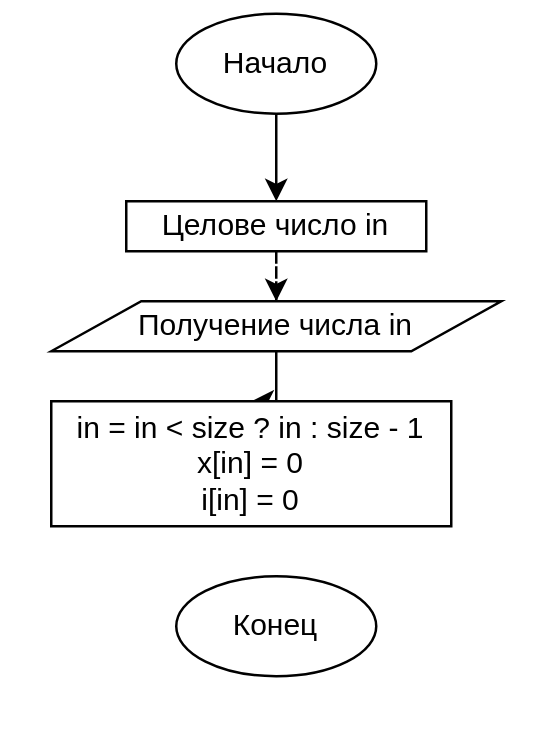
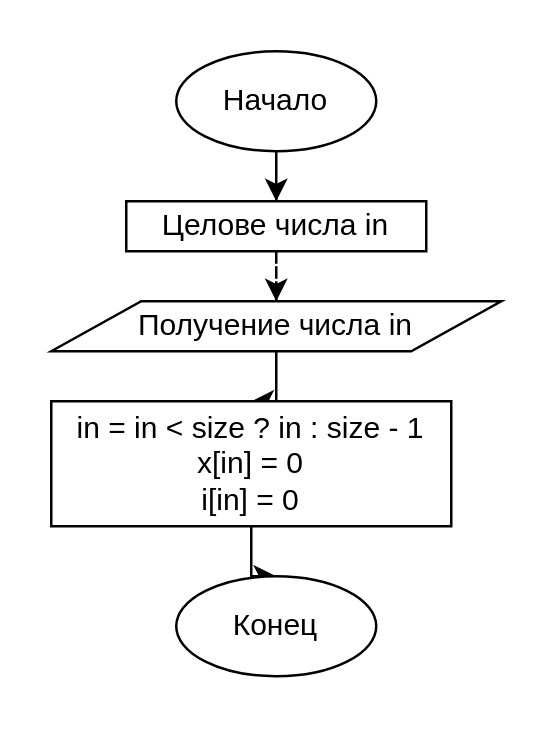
  <mxCell id="0" />
  <mxCell id="1" parent="0" />
  <mxCell id="2" style="edgeStyle=orthogonalEdgeStyle;rounded=0;orthogonalLoop=1;jettySize=auto;html=1;entryX=0.5;entryY=0;entryDx=0;entryDy=0;" edge="1" parent="1" source="3" target="5"><mxGeometry relative="1" as="geometry" /></mxCell>
- <mxCell id="3" value="Начало" style="ellipse;whiteSpace=wrap;html=1;" vertex="1" parent="1"><mxGeometry x="70" y="5" width="80" height="40" as="geometry" /></mxCell>
+ <mxCell id="3" value="Начало" style="ellipse;whiteSpace=wrap;html=1;" vertex="1" parent="1"><mxGeometry x="70" y="20" width="80" height="40" as="geometry" /></mxCell>
  <mxCell id="4" style="edgeStyle=orthogonalEdgeStyle;rounded=0;orthogonalLoop=1;jettySize=auto;html=1;entryX=0.5;entryY=0;entryDx=0;entryDy=0;dashed=1;" edge="1" parent="1" source="5" target="7"><mxGeometry relative="1" as="geometry" /></mxCell>
- <mxCell id="5" value="Целове число in" style="rounded=0;whiteSpace=wrap;html=1;" vertex="1" parent="1"><mxGeometry x="50" y="80" width="120" height="20" as="geometry" /></mxCell>
+ <mxCell id="5" value="Целове числа in" style="rounded=0;whiteSpace=wrap;html=1;" vertex="1" parent="1"><mxGeometry x="50" y="80" width="120" height="20" as="geometry" /></mxCell>
  <mxCell id="6" style="edgeStyle=orthogonalEdgeStyle;rounded=0;orthogonalLoop=1;jettySize=auto;html=1;entryX=0.5;entryY=0;entryDx=0;entryDy=0;" edge="1" parent="1" source="7" target="9"><mxGeometry relative="1" as="geometry" /></mxCell>
  <mxCell id="7" value="Получение числа in" style="shape=parallelogram;perimeter=parallelogramPerimeter;whiteSpace=wrap;html=1;" vertex="1" parent="1"><mxGeometry x="20" y="120" width="180" height="20" as="geometry" /></mxCell>
+ <mxCell id="8" style="edgeStyle=orthogonalEdgeStyle;rounded=0;orthogonalLoop=1;jettySize=auto;html=1;" edge="1" parent="1" source="9" target="10"><mxGeometry relative="1" as="geometry" /></mxCell>
  <mxCell id="9" value="&lt;div&gt;in = in &amp;lt; size ?&amp;nbsp;&lt;span&gt;in : size - 1&lt;/span&gt;&lt;/div&gt;&lt;div&gt;&lt;span&gt;x[in] = 0&lt;/span&gt;&lt;/div&gt;&lt;div&gt;&lt;span&gt;i[in] = 0&lt;/span&gt;&lt;/div&gt;" style="rounded=0;whiteSpace=wrap;html=1;" vertex="1" parent="1"><mxGeometry x="20" y="160" width="160" height="50" as="geometry" /></mxCell>
  <mxCell id="10" value="Конец" style="ellipse;whiteSpace=wrap;html=1;" vertex="1" parent="1"><mxGeometry x="70" y="230" width="80" height="40" as="geometry" /></mxCell>
